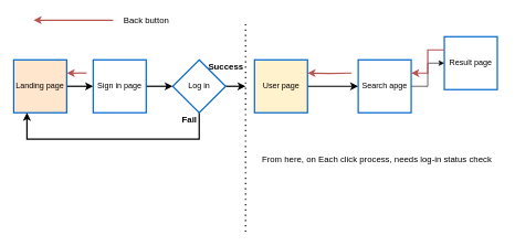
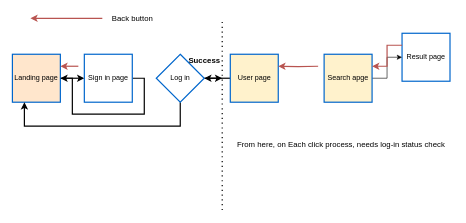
  <mxCell id="0" />
  <mxCell id="1" parent="0" />
  <mxCell id="2" style="edgeStyle=orthogonalEdgeStyle;rounded=0;orthogonalLoop=1;jettySize=auto;html=1;exitX=1;exitY=0.5;exitDx=0;exitDy=0;strokeWidth=2;" edge="1" parent="1" source="3"><mxGeometry relative="1" as="geometry"><mxPoint x="140" y="130" as="targetPoint" /></mxGeometry></mxCell>
  <mxCell id="3" value="Landing page" style="whiteSpace=wrap;html=1;aspect=fixed;strokeWidth=2;strokeColor=#0066CC;fillColor=#ffe6cc;" vertex="1" parent="1"><mxGeometry x="20" y="90" width="80" height="80" as="geometry" /></mxCell>
  <mxCell id="4" value="Result page" style="whiteSpace=wrap;html=1;aspect=fixed;strokeWidth=2;strokeColor=#0066CC;" vertex="1" parent="1"><mxGeometry x="670" y="55" width="80" height="80" as="geometry" /></mxCell>
- <mxCell id="5" style="edgeStyle=orthogonalEdgeStyle;rounded=0;orthogonalLoop=1;jettySize=auto;html=1;exitX=1;exitY=0.5;exitDx=0;exitDy=0;strokeWidth=2;entryX=0;entryY=0.5;entryDx=0;entryDy=0;" edge="1" parent="1" source="6" target="15"><mxGeometry relative="1" as="geometry"><mxPoint x="250" y="130" as="targetPoint" /></mxGeometry></mxCell>
+ <mxCell id="5" style="edgeStyle=orthogonalEdgeStyle;rounded=0;orthogonalLoop=1;jettySize=auto;html=1;exitX=1;exitY=0.5;exitDx=0;exitDy=0;strokeWidth=2;" edge="1" parent="1" source="6" target="3"><mxGeometry relative="1" as="geometry"><mxPoint x="250" y="130" as="targetPoint" /></mxGeometry></mxCell>
  <mxCell id="6" value="Sign in page" style="whiteSpace=wrap;html=1;aspect=fixed;strokeWidth=2;strokeColor=#0066CC;" vertex="1" parent="1"><mxGeometry x="140" y="90" width="80" height="80" as="geometry" /></mxCell>
- <mxCell id="7" style="edgeStyle=orthogonalEdgeStyle;rounded=0;orthogonalLoop=1;jettySize=auto;html=1;entryX=0;entryY=0.5;entryDx=0;entryDy=0;strokeWidth=2;" edge="1" parent="1" source="8" target="10"><mxGeometry relative="1" as="geometry" /></mxCell>
+ <mxCell id="7" style="edgeStyle=orthogonalEdgeStyle;rounded=0;orthogonalLoop=1;jettySize=auto;html=1;strokeWidth=2;" edge="1" parent="1" source="8" target="15"><mxGeometry relative="1" as="geometry" /></mxCell>
  <mxCell id="8" value="User page" style="whiteSpace=wrap;html=1;aspect=fixed;strokeWidth=2;strokeColor=#0066CC;fillColor=#fff2cc;" vertex="1" parent="1"><mxGeometry x="383.5" y="90" width="80" height="80" as="geometry" /></mxCell>
  <mxCell id="9" style="edgeStyle=orthogonalEdgeStyle;rounded=0;orthogonalLoop=1;jettySize=auto;html=1;entryX=0;entryY=0.5;entryDx=0;entryDy=0;" edge="1" parent="1" source="10" target="4"><mxGeometry relative="1" as="geometry" /></mxCell>
- <mxCell id="10" value="Search apge" style="whiteSpace=wrap;html=1;aspect=fixed;strokeWidth=2;strokeColor=#0066CC;" vertex="1" parent="1"><mxGeometry x="540" y="90" width="80" height="80" as="geometry" /></mxCell>
+ <mxCell id="10" value="Search apge" style="whiteSpace=wrap;html=1;aspect=fixed;strokeWidth=2;strokeColor=#0066CC;fillColor=#fff2cc;" vertex="1" parent="1"><mxGeometry x="540" y="90" width="80" height="80" as="geometry" /></mxCell>
  <mxCell id="11" style="edgeStyle=orthogonalEdgeStyle;rounded=0;orthogonalLoop=1;jettySize=auto;html=1;strokeWidth=2;fillColor=#f8cecc;strokeColor=#b85450;" edge="1" parent="1"><mxGeometry relative="1" as="geometry"><mxPoint x="170" y="30" as="sourcePoint" /><mxPoint x="50" y="30" as="targetPoint" /></mxGeometry></mxCell>
  <mxCell id="12" value="&lt;font style=&quot;font-size: 13px&quot;&gt;Back button&lt;/font&gt;" style="text;html=1;align=center;verticalAlign=middle;resizable=0;points=[];autosize=1;strokeColor=none;" vertex="1" parent="1"><mxGeometry x="180" y="20" width="80" height="20" as="geometry" /></mxCell>
  <mxCell id="13" style="edgeStyle=orthogonalEdgeStyle;rounded=0;orthogonalLoop=1;jettySize=auto;html=1;exitX=1;exitY=0.5;exitDx=0;exitDy=0;strokeWidth=2;" edge="1" parent="1" source="15"><mxGeometry relative="1" as="geometry"><mxPoint x="370" y="130" as="targetPoint" /></mxGeometry></mxCell>
  <mxCell id="14" style="edgeStyle=orthogonalEdgeStyle;rounded=0;orthogonalLoop=1;jettySize=auto;html=1;exitX=0.5;exitY=1;exitDx=0;exitDy=0;entryX=0.25;entryY=1;entryDx=0;entryDy=0;strokeWidth=2;" edge="1" parent="1" source="15" target="3"><mxGeometry relative="1" as="geometry"><Array as="points"><mxPoint x="300" y="210" /><mxPoint x="40" y="210" /></Array></mxGeometry></mxCell>
  <mxCell id="15" value="Log in" style="rhombus;whiteSpace=wrap;html=1;strokeColor=#0066CC;strokeWidth=2;" vertex="1" parent="1"><mxGeometry x="260" y="90" width="80" height="80" as="geometry" /></mxCell>
  <mxCell id="16" value="&lt;font style=&quot;font-size: 13px&quot;&gt;&lt;b&gt;Success&lt;/b&gt;&lt;/font&gt;" style="text;html=1;align=center;verticalAlign=middle;resizable=0;points=[];autosize=1;strokeColor=none;" vertex="1" parent="1"><mxGeometry x="305" y="90" width="70" height="20" as="geometry" /></mxCell>
- <mxCell id="17" value="&lt;font style=&quot;font-size: 13px&quot;&gt;&lt;b&gt;Fail&lt;/b&gt;&lt;/font&gt;" style="text;html=1;align=center;verticalAlign=middle;resizable=0;points=[];autosize=1;strokeColor=none;" vertex="1" parent="1"><mxGeometry x="265" y="170" width="40" height="20" as="geometry" /></mxCell>
  <mxCell id="18" style="edgeStyle=orthogonalEdgeStyle;rounded=0;orthogonalLoop=1;jettySize=auto;html=1;strokeWidth=2;fillColor=#f8cecc;strokeColor=#b85450;exitX=0;exitY=0.25;exitDx=0;exitDy=0;entryX=1;entryY=0.25;entryDx=0;entryDy=0;" edge="1" parent="1" source="4" target="10"><mxGeometry relative="1" as="geometry"><mxPoint x="710" y="70" as="sourcePoint" /><mxPoint x="590" y="70" as="targetPoint" /></mxGeometry></mxCell>
  <mxCell id="19" style="edgeStyle=orthogonalEdgeStyle;rounded=0;orthogonalLoop=1;jettySize=auto;html=1;strokeWidth=2;fillColor=#f8cecc;strokeColor=#b85450;entryX=1;entryY=0.25;entryDx=0;entryDy=0;" edge="1" parent="1" target="8"><mxGeometry relative="1" as="geometry"><mxPoint x="530" y="110" as="sourcePoint" /><mxPoint x="630" y="120" as="targetPoint" /></mxGeometry></mxCell>
  <mxCell id="20" value="" style="endArrow=none;dashed=1;html=1;dashPattern=1 3;strokeWidth=2;" edge="1" parent="1"><mxGeometry width="50" height="50" relative="1" as="geometry"><mxPoint x="370" y="350" as="sourcePoint" /><mxPoint x="370" y="30" as="targetPoint" /></mxGeometry></mxCell>
  <mxCell id="21" value="&lt;font style=&quot;font-size: 13px&quot;&gt;From here, on Each click process, needs log-in status check&amp;nbsp;&amp;nbsp;&lt;/font&gt;" style="text;html=1;strokeColor=none;fillColor=none;align=center;verticalAlign=middle;whiteSpace=wrap;rounded=0;" vertex="1" parent="1"><mxGeometry x="389" y="230" width="366" height="20" as="geometry" /></mxCell>
  <mxCell id="22" style="edgeStyle=orthogonalEdgeStyle;rounded=0;orthogonalLoop=1;jettySize=auto;html=1;strokeWidth=2;fillColor=#f8cecc;strokeColor=#b85450;" edge="1" parent="1"><mxGeometry relative="1" as="geometry"><mxPoint x="130" y="110" as="sourcePoint" /><mxPoint x="100" y="110" as="targetPoint" /></mxGeometry></mxCell>
